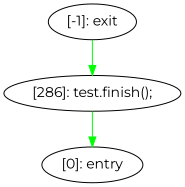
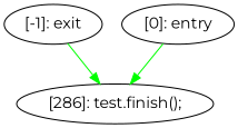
  digraph {
    fontname=Montserrat
    node [fontname=Montserrat]
    edge [arrowhead=normal color=green fontname=Montserrat]
    n1 [label="[-1]: exit"]
    n2 [label="[286]: test.finish();\n"]
    n3 [label="[0]: entry"]
    n1 -> n2
-   n2 -> n3
+   n3 -> n2
  }
